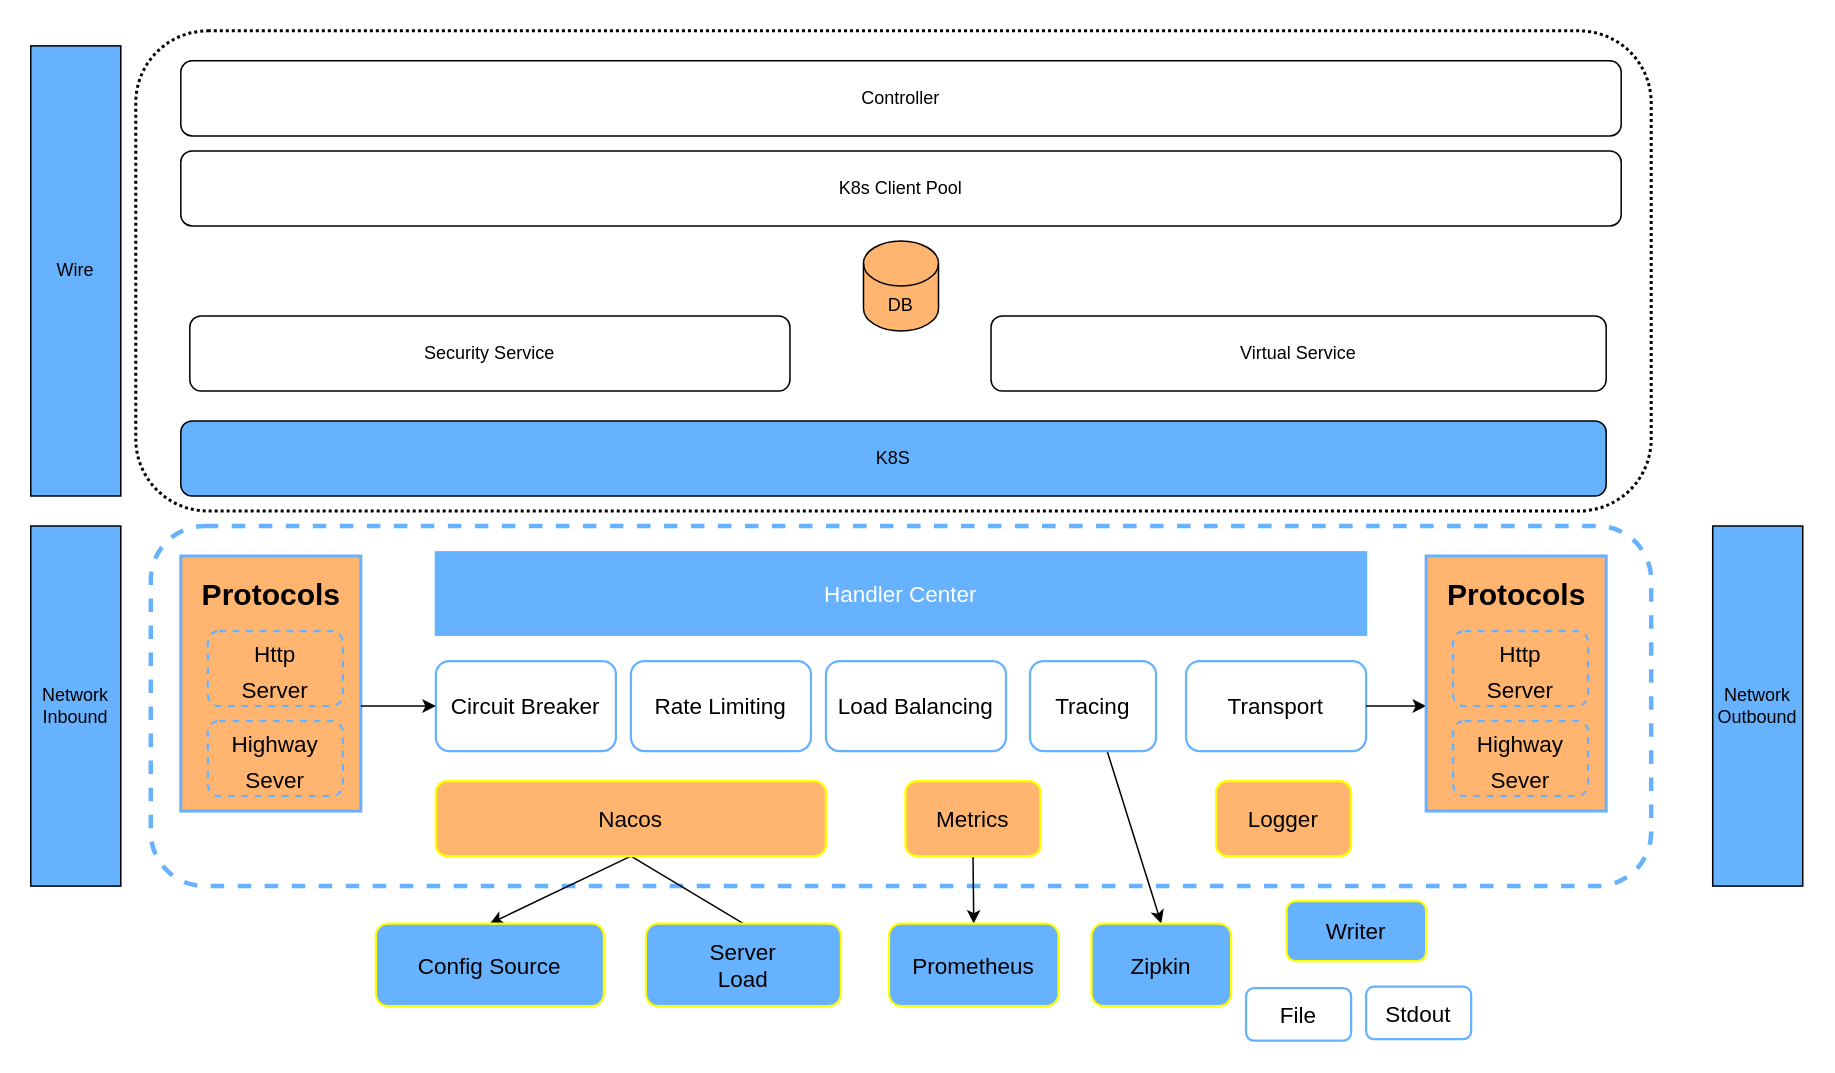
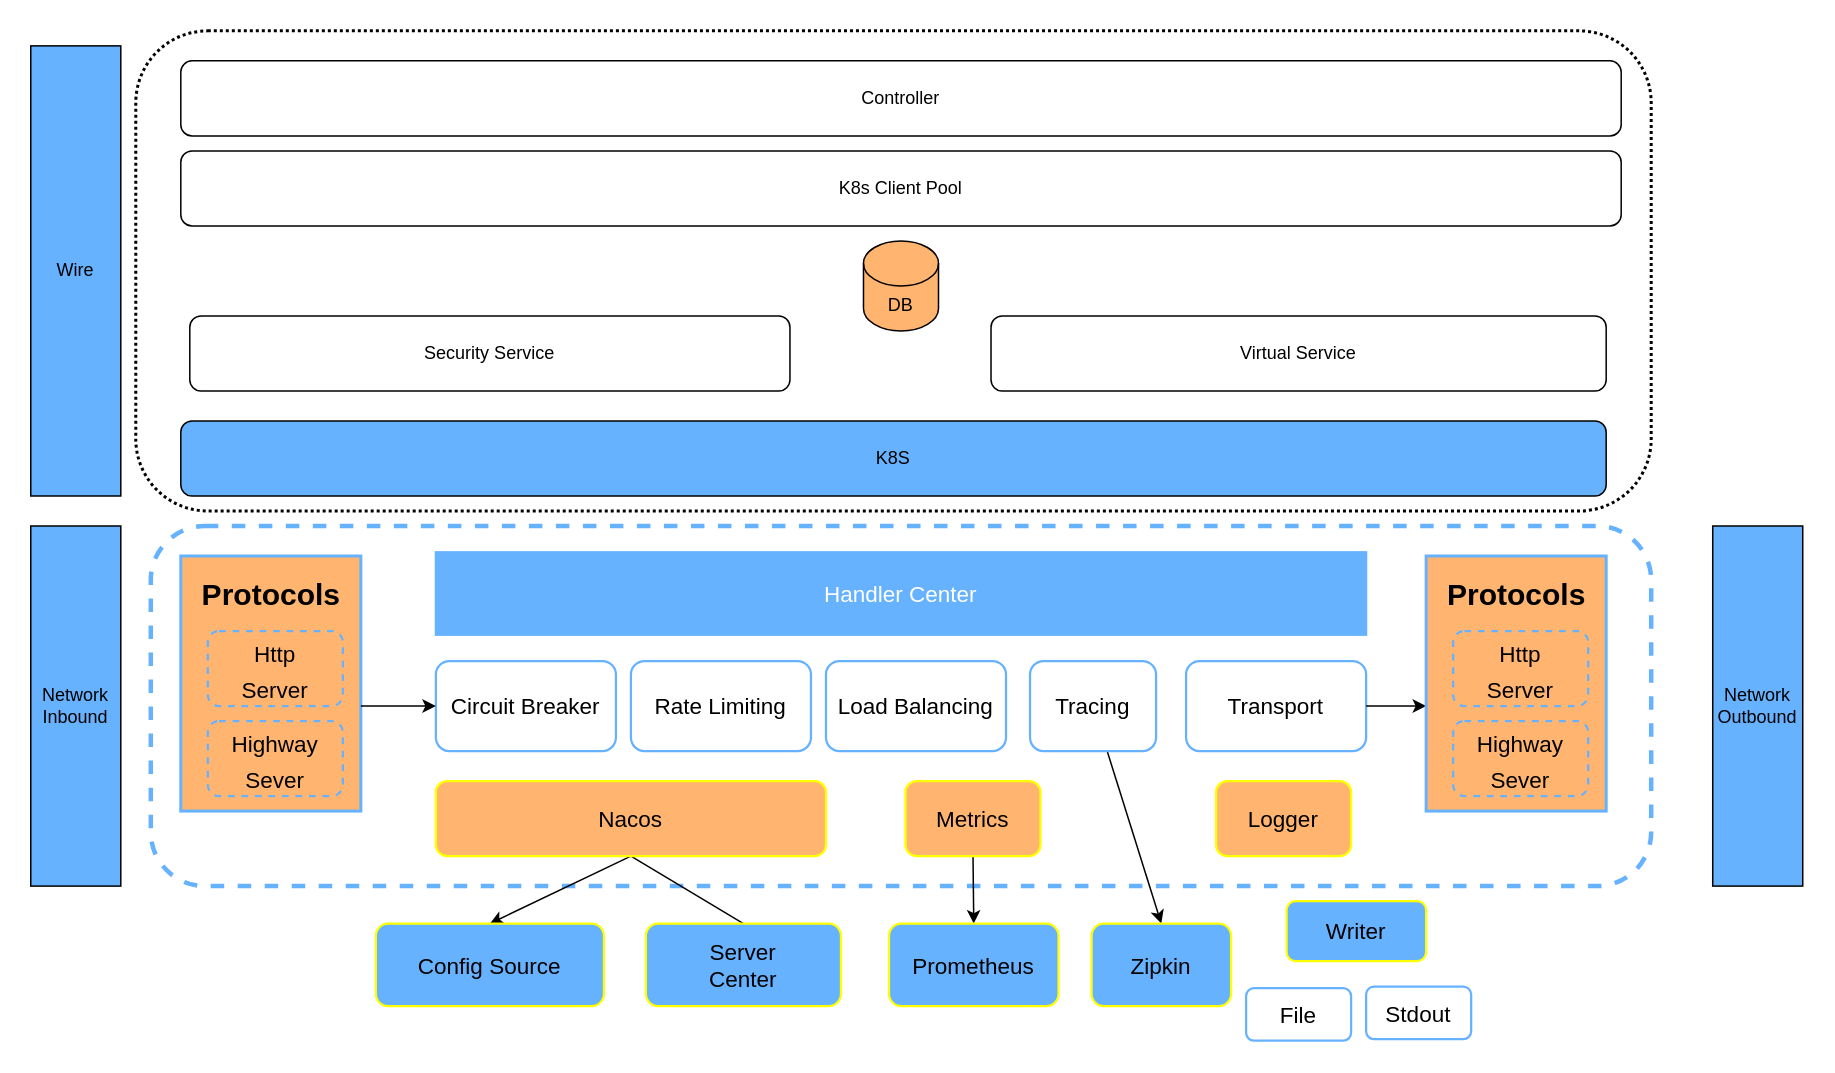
  <mxCell id="0" />
  <mxCell id="1" parent="0" />
  <mxCell id="2" value="" style="rounded=1;whiteSpace=wrap;html=1;fillColor=none;dashed=1;dashPattern=1 1;strokeWidth=2;" parent="1" vertex="1"><mxGeometry x="90" y="20" width="1010" height="320" as="geometry" /></mxCell>
  <mxCell id="3" value="" style="rounded=1;whiteSpace=wrap;html=1;fillColor=none;dashed=1;strokeWidth=3;strokeColor=#66B2FF;" parent="1" vertex="1"><mxGeometry x="100" y="350" width="1000" height="240" as="geometry" /></mxCell>
  <mxCell id="4" value="Network Inbound" style="rounded=0;whiteSpace=wrap;html=1;direction=south;fillColor=#66B2FF;" parent="1" vertex="1"><mxGeometry x="20" y="350" width="60" height="240" as="geometry" /></mxCell>
  <mxCell id="5" value="" style="rounded=0;whiteSpace=wrap;html=1;fillColor=#FFB570;strokeColor=#66B2FF;strokeWidth=2;" parent="1" vertex="1"><mxGeometry x="120" y="370" width="120" height="170" as="geometry" /></mxCell>
  <mxCell id="6" value="&lt;font style=&quot;font-size: 20px;&quot;&gt;Protocols&lt;/font&gt;" style="text;strokeColor=none;fillColor=none;html=1;fontSize=24;fontStyle=1;verticalAlign=middle;align=center;" parent="1" vertex="1"><mxGeometry x="130" y="370" width="100" height="50" as="geometry" /></mxCell>
  <mxCell id="7" value="&lt;font style=&quot;font-size: 15px;&quot;&gt;Http&lt;br&gt;Server&lt;/font&gt;" style="rounded=1;whiteSpace=wrap;html=1;strokeColor=#66B2FF;fontSize=20;fillColor=none;dashed=1;strokeWidth=1.5;" parent="1" vertex="1"><mxGeometry x="138" y="420" width="90" height="50" as="geometry" /></mxCell>
  <mxCell id="8" value="&lt;font style=&quot;font-size: 15px;&quot;&gt;Highway&lt;br&gt;Sever&lt;/font&gt;" style="rounded=1;whiteSpace=wrap;html=1;strokeColor=#66B2FF;fontSize=20;fillColor=none;dashed=1;strokeWidth=1.5;" parent="1" vertex="1"><mxGeometry x="138" y="480" width="90" height="50" as="geometry" /></mxCell>
  <mxCell id="9" value="&lt;font color=&quot;#ffffff&quot;&gt;Handler Center&lt;/font&gt;" style="rounded=0;whiteSpace=wrap;html=1;strokeColor=#66B2FF;strokeWidth=1.5;fontSize=15;fillColor=#66B2FF;" parent="1" vertex="1"><mxGeometry x="290" y="367.5" width="620" height="55" as="geometry" /></mxCell>
  <mxCell id="10" value="Circuit Breaker" style="rounded=1;whiteSpace=wrap;html=1;strokeColor=#66B2FF;strokeWidth=1.5;fontSize=15;fontColor=#000000;fillColor=none;" parent="1" vertex="1"><mxGeometry x="290" y="440" width="120" height="60" as="geometry" /></mxCell>
  <mxCell id="11" value="" style="endArrow=classic;html=1;rounded=0;fontSize=15;fontColor=#000000;" parent="1" edge="1"><mxGeometry relative="1" as="geometry"><mxPoint x="240" y="470" as="sourcePoint" /><mxPoint x="290" y="470" as="targetPoint" /><Array as="points"><mxPoint x="270" y="470" /></Array></mxGeometry></mxCell>
  <mxCell id="12" value="Rate Limiting" style="rounded=1;whiteSpace=wrap;html=1;strokeColor=#66B2FF;strokeWidth=1.5;fontSize=15;fontColor=#000000;fillColor=none;" parent="1" vertex="1"><mxGeometry x="420" y="440" width="120" height="60" as="geometry" /></mxCell>
  <mxCell id="13" value="Load Balancing" style="rounded=1;whiteSpace=wrap;html=1;strokeColor=#66B2FF;strokeWidth=1.5;fontSize=15;fontColor=#000000;fillColor=none;" parent="1" vertex="1"><mxGeometry x="550" y="440" width="120" height="60" as="geometry" /></mxCell>
  <mxCell id="14" style="edgeStyle=none;rounded=0;orthogonalLoop=1;jettySize=auto;html=1;entryX=0.5;entryY=0;entryDx=0;entryDy=0;fontSize=15;fontColor=#000000;" parent="1" source="15" target="32" edge="1"><mxGeometry relative="1" as="geometry" /></mxCell>
  <mxCell id="15" value="Tracing" style="rounded=1;whiteSpace=wrap;html=1;strokeColor=#66B2FF;strokeWidth=1.5;fontSize=15;fontColor=#000000;fillColor=none;" parent="1" vertex="1"><mxGeometry x="686" y="440" width="84" height="60" as="geometry" /></mxCell>
  <mxCell id="16" value="Transport" style="rounded=1;whiteSpace=wrap;html=1;strokeColor=#66B2FF;strokeWidth=1.5;fontSize=15;fontColor=#000000;fillColor=none;" parent="1" vertex="1"><mxGeometry x="790" y="440" width="120" height="60" as="geometry" /></mxCell>
  <mxCell id="17" value="" style="endArrow=classic;html=1;rounded=0;fontSize=15;fontColor=#000000;" parent="1" edge="1"><mxGeometry relative="1" as="geometry"><mxPoint x="910" y="470" as="sourcePoint" /><mxPoint x="950" y="470" as="targetPoint" /></mxGeometry></mxCell>
  <mxCell id="18" value="" style="edgeLabel;resizable=0;html=1;align=center;verticalAlign=middle;strokeColor=#66B2FF;strokeWidth=1.5;fontSize=15;fontColor=#000000;fillColor=none;" parent="17" connectable="0" vertex="1"><mxGeometry relative="1" as="geometry" /></mxCell>
  <mxCell id="19" value="" style="rounded=0;whiteSpace=wrap;html=1;fillColor=#FFB570;strokeColor=#66B2FF;strokeWidth=2;" parent="1" vertex="1"><mxGeometry x="950" y="370" width="120" height="170" as="geometry" /></mxCell>
  <mxCell id="20" value="&lt;font style=&quot;font-size: 20px;&quot;&gt;Protocols&lt;/font&gt;" style="text;strokeColor=none;fillColor=none;html=1;fontSize=24;fontStyle=1;verticalAlign=middle;align=center;" parent="1" vertex="1"><mxGeometry x="960" y="370" width="100" height="50" as="geometry" /></mxCell>
  <mxCell id="21" value="&lt;font style=&quot;font-size: 15px;&quot;&gt;Http&lt;br&gt;Server&lt;/font&gt;" style="rounded=1;whiteSpace=wrap;html=1;strokeColor=#66B2FF;fontSize=20;fillColor=none;dashed=1;strokeWidth=1.5;" parent="1" vertex="1"><mxGeometry x="968" y="420" width="90" height="50" as="geometry" /></mxCell>
  <mxCell id="22" value="&lt;font style=&quot;font-size: 15px;&quot;&gt;Highway&lt;br&gt;Sever&lt;/font&gt;" style="rounded=1;whiteSpace=wrap;html=1;strokeColor=#66B2FF;fontSize=20;fillColor=none;dashed=1;strokeWidth=1.5;" parent="1" vertex="1"><mxGeometry x="968" y="480" width="90" height="50" as="geometry" /></mxCell>
  <mxCell id="23" style="edgeStyle=none;rounded=0;orthogonalLoop=1;jettySize=auto;html=1;entryX=0.5;entryY=0;entryDx=0;entryDy=0;fontSize=15;fontColor=#000000;exitX=0.5;exitY=1;exitDx=0;exitDy=0;" parent="1" source="25" target="29" edge="1"><mxGeometry relative="1" as="geometry" /></mxCell>
  <mxCell id="24" style="edgeStyle=none;rounded=0;orthogonalLoop=1;jettySize=auto;html=1;fontSize=15;fontColor=#000000;exitX=0.5;exitY=1;exitDx=0;exitDy=0;entryX=0.5;entryY=0;entryDx=0;entryDy=0;endArrow=none;" parent="1" source="25" target="30" edge="1"><mxGeometry relative="1" as="geometry" /></mxCell>
  <mxCell id="25" value="Nacos" style="rounded=1;whiteSpace=wrap;html=1;strokeColor=#FFFF00;strokeWidth=1.5;fontSize=15;fontColor=#000000;fillColor=#FFB570;" parent="1" vertex="1"><mxGeometry x="290" y="520" width="260" height="50" as="geometry" /></mxCell>
  <mxCell id="26" style="edgeStyle=none;rounded=0;orthogonalLoop=1;jettySize=auto;html=1;exitX=0.5;exitY=1;exitDx=0;exitDy=0;entryX=0.5;entryY=0;entryDx=0;entryDy=0;fontSize=15;fontColor=#000000;" parent="1" source="27" target="31" edge="1"><mxGeometry relative="1" as="geometry" /></mxCell>
  <mxCell id="27" value="Metrics" style="rounded=1;whiteSpace=wrap;html=1;strokeColor=#FFFF00;strokeWidth=1.5;fontSize=15;fontColor=#000000;fillColor=#FFB570;" parent="1" vertex="1"><mxGeometry x="603" y="520" width="90" height="50" as="geometry" /></mxCell>
  <mxCell id="28" value="Logger" style="rounded=1;whiteSpace=wrap;html=1;strokeColor=#FFFF00;strokeWidth=1.5;fontSize=15;fontColor=#000000;fillColor=#FFB570;" parent="1" vertex="1"><mxGeometry x="810" y="520" width="90" height="50" as="geometry" /></mxCell>
  <mxCell id="29" value="Config Source" style="rounded=1;whiteSpace=wrap;html=1;strokeColor=#FFFF00;strokeWidth=1.5;fontSize=15;fontColor=#000000;fillColor=#66B2FF;" parent="1" vertex="1"><mxGeometry x="250" y="615" width="152" height="55" as="geometry" /></mxCell>
- <mxCell id="30" value="Server&lt;br&gt;Load" style="rounded=1;whiteSpace=wrap;html=1;strokeColor=#FFFF00;strokeWidth=1.5;fontSize=15;fontColor=#000000;fillColor=#66B2FF;" parent="1" vertex="1"><mxGeometry x="430" y="615" width="130" height="55" as="geometry" /></mxCell>
+ <mxCell id="30" value="Server&lt;br&gt;Center" style="rounded=1;whiteSpace=wrap;html=1;strokeColor=#FFFF00;strokeWidth=1.5;fontSize=15;fontColor=#000000;fillColor=#66B2FF;" parent="1" vertex="1"><mxGeometry x="430" y="615" width="130" height="55" as="geometry" /></mxCell>
  <mxCell id="31" value="Prometheus" style="rounded=1;whiteSpace=wrap;html=1;strokeColor=#FFFF00;strokeWidth=1.5;fontSize=15;fontColor=#000000;fillColor=#66B2FF;" parent="1" vertex="1"><mxGeometry x="592" y="615" width="113" height="55" as="geometry" /></mxCell>
  <mxCell id="32" value="Zipkin" style="rounded=1;whiteSpace=wrap;html=1;strokeColor=#FFFF00;strokeWidth=1.5;fontSize=15;fontColor=#000000;fillColor=#66B2FF;" parent="1" vertex="1"><mxGeometry x="727" y="615" width="93" height="55" as="geometry" /></mxCell>
  <mxCell id="33" value="Writer" style="rounded=1;whiteSpace=wrap;html=1;strokeColor=#FFFF00;strokeWidth=1.5;fontSize=15;fontColor=#000000;fillColor=#66B2FF;" parent="1" vertex="1"><mxGeometry x="857" y="600" width="93" height="40" as="geometry" /></mxCell>
  <mxCell id="34" value="File" style="rounded=1;whiteSpace=wrap;html=1;strokeColor=#66B2FF;strokeWidth=1.5;fontSize=15;fontColor=#000000;fillColor=none;" parent="1" vertex="1"><mxGeometry x="830" y="658" width="70" height="35" as="geometry" /></mxCell>
  <mxCell id="35" value="Stdout" style="rounded=1;whiteSpace=wrap;html=1;strokeColor=#66B2FF;strokeWidth=1.5;fontSize=15;fontColor=#000000;fillColor=none;" parent="1" vertex="1"><mxGeometry x="910" y="657" width="70" height="35" as="geometry" /></mxCell>
  <mxCell id="36" value="Network Outbound" style="rounded=0;whiteSpace=wrap;html=1;direction=south;fillColor=#66B2FF;" parent="1" vertex="1"><mxGeometry x="1141" y="350" width="60" height="240" as="geometry" /></mxCell>
  <mxCell id="37" value="Controller" style="rounded=1;whiteSpace=wrap;html=1;fillColor=none;" parent="1" vertex="1"><mxGeometry x="120" y="40" width="960" height="50" as="geometry" /></mxCell>
  <mxCell id="38" value="K8s Client Pool" style="whiteSpace=wrap;html=1;fillColor=none;rounded=1;" parent="1" vertex="1"><mxGeometry x="120" y="100" width="960" height="50" as="geometry" /></mxCell>
  <mxCell id="39" value="Security Service" style="whiteSpace=wrap;html=1;fillColor=none;rounded=1;" parent="1" vertex="1"><mxGeometry x="126" y="210" width="400" height="50" as="geometry" /></mxCell>
  <mxCell id="40" value="Virtual&amp;nbsp;Service" style="whiteSpace=wrap;html=1;fillColor=none;rounded=1;" parent="1" vertex="1"><mxGeometry x="660" y="210" width="410" height="50" as="geometry" /></mxCell>
  <mxCell id="41" value="DB" style="shape=cylinder3;whiteSpace=wrap;html=1;boundedLbl=1;backgroundOutline=1;size=15;fillColor=#FFB570;" parent="1" vertex="1"><mxGeometry x="575" y="160" width="50" height="60" as="geometry" /></mxCell>
  <mxCell id="42" value="K8S" style="rounded=1;whiteSpace=wrap;html=1;fillColor=#66B2FF;" parent="1" vertex="1"><mxGeometry x="120" y="280" width="950" height="50" as="geometry" /></mxCell>
  <mxCell id="43" value="Wire" style="rounded=0;whiteSpace=wrap;html=1;direction=south;fillColor=#66B2FF;" parent="1" vertex="1"><mxGeometry x="20" y="30" width="60" height="300" as="geometry" /></mxCell>
